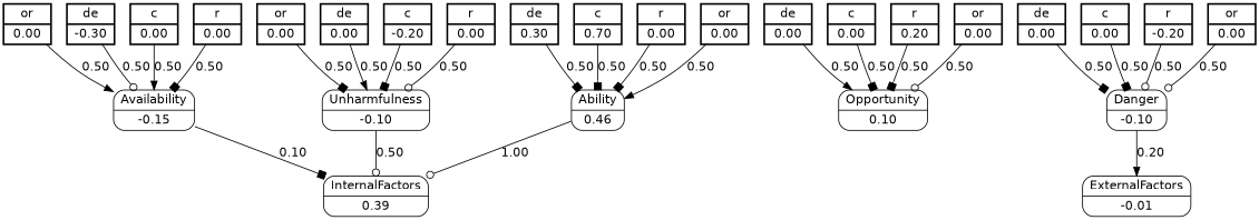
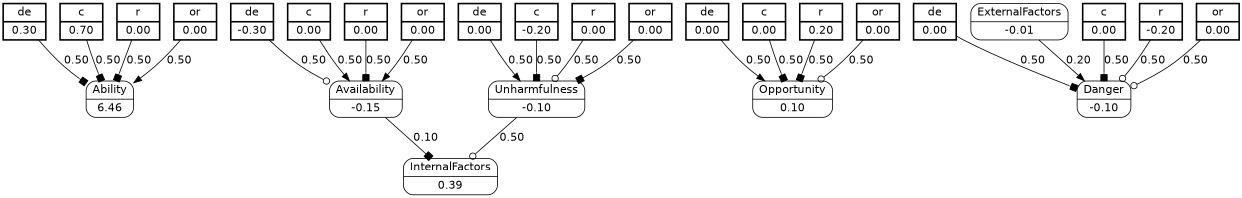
  digraph {
    fontname="DejaVu Sans"
    node [fontname="DejaVu Sans" penwidth=2 peripheries=2 shape=record style=bold]
    edge [arrowhead=box fontname="DejaVu Sans"]
    n1 [label="{de | 0.30}"]
-   n2 [label="{Ability | 0.46}" style=rounded penwidth="" peripheries=""]
+   n2 [label="{Ability | 6.46}" style=rounded penwidth="" peripheries=""]
    n3 [label="{InternalFactors | 0.39}" style=rounded penwidth="" peripheries=""]
    n4 [label="{c | 0.70}"]
    n5 [label="{r | 0.00}"]
    n6 [label="{or | 0.00}"]
    n7 [label="{de | -0.30}"]
    n8 [label="{Availability | -0.15}" style=rounded penwidth="" peripheries=""]
    n9 [label="{c | 0.00}"]
    n10 [label="{r | 0.00}"]
    n11 [label="{or | 0.00}"]
    n12 [label="{de | 0.00}"]
    n13 [label="{Unharmfulness | -0.10}" style=rounded penwidth="" peripheries=""]
    n14 [label="{c | -0.20}"]
    n15 [label="{r | 0.00}"]
    n16 [label="{or | 0.00}"]
    n17 [label="{de | 0.00}"]
    n18 [label="{Opportunity | 0.10}" style=rounded penwidth="" peripheries=""]
    n19 [label="{c | 0.00}"]
    n20 [label="{r | 0.20}"]
    n21 [label="{or | 0.00}"]
    n22 [label="{de | 0.00}"]
    n23 [label="{Danger | -0.10}" style=rounded penwidth="" peripheries=""]
    n24 [label="{ExternalFactors | -0.01}" style=rounded penwidth="" peripheries=""]
    n25 [label="{c | 0.00}"]
    n26 [label="{r | -0.20}"]
    n27 [label="{or | 0.00}"]
    n1 -> n2 [label=0.50]
-   n2 -> n3 [arrowhead=odot label=1.00]
    n4 -> n2 [label=0.50]
    n5 -> n2 [label=0.50]
    n6 -> n2 [arrowhead=normal label=0.50]
    n7 -> n8 [arrowhead=odot label=0.50]
    n8 -> n3 [label=0.10]
    n9 -> n8 [arrowhead=normal label=0.50]
    n10 -> n8 [label=0.50]
    n11 -> n8 [arrowhead=normal label=0.50]
    n12 -> n13 [arrowhead=normal label=0.50]
    n13 -> n3 [arrowhead=odot label=0.50]
    n14 -> n13 [label=0.50]
    n15 -> n13 [arrowhead=odot label=0.50]
    n16 -> n13 [label=0.50]
    n17 -> n18 [arrowhead=normal label=0.50]
    n19 -> n18 [label=0.50]
    n20 -> n18 [label=0.50]
    n21 -> n18 [arrowhead=odot label=0.50]
    n22 -> n23 [label=0.50]
-   n23 -> n24 [arrowhead=normal label=0.20]
+   n24 -> n23 [arrowhead=normal label=0.20]
    n25 -> n23 [label=0.50]
    n26 -> n23 [arrowhead=odot label=0.50]
    n27 -> n23 [arrowhead=odot label=0.50]
  }
